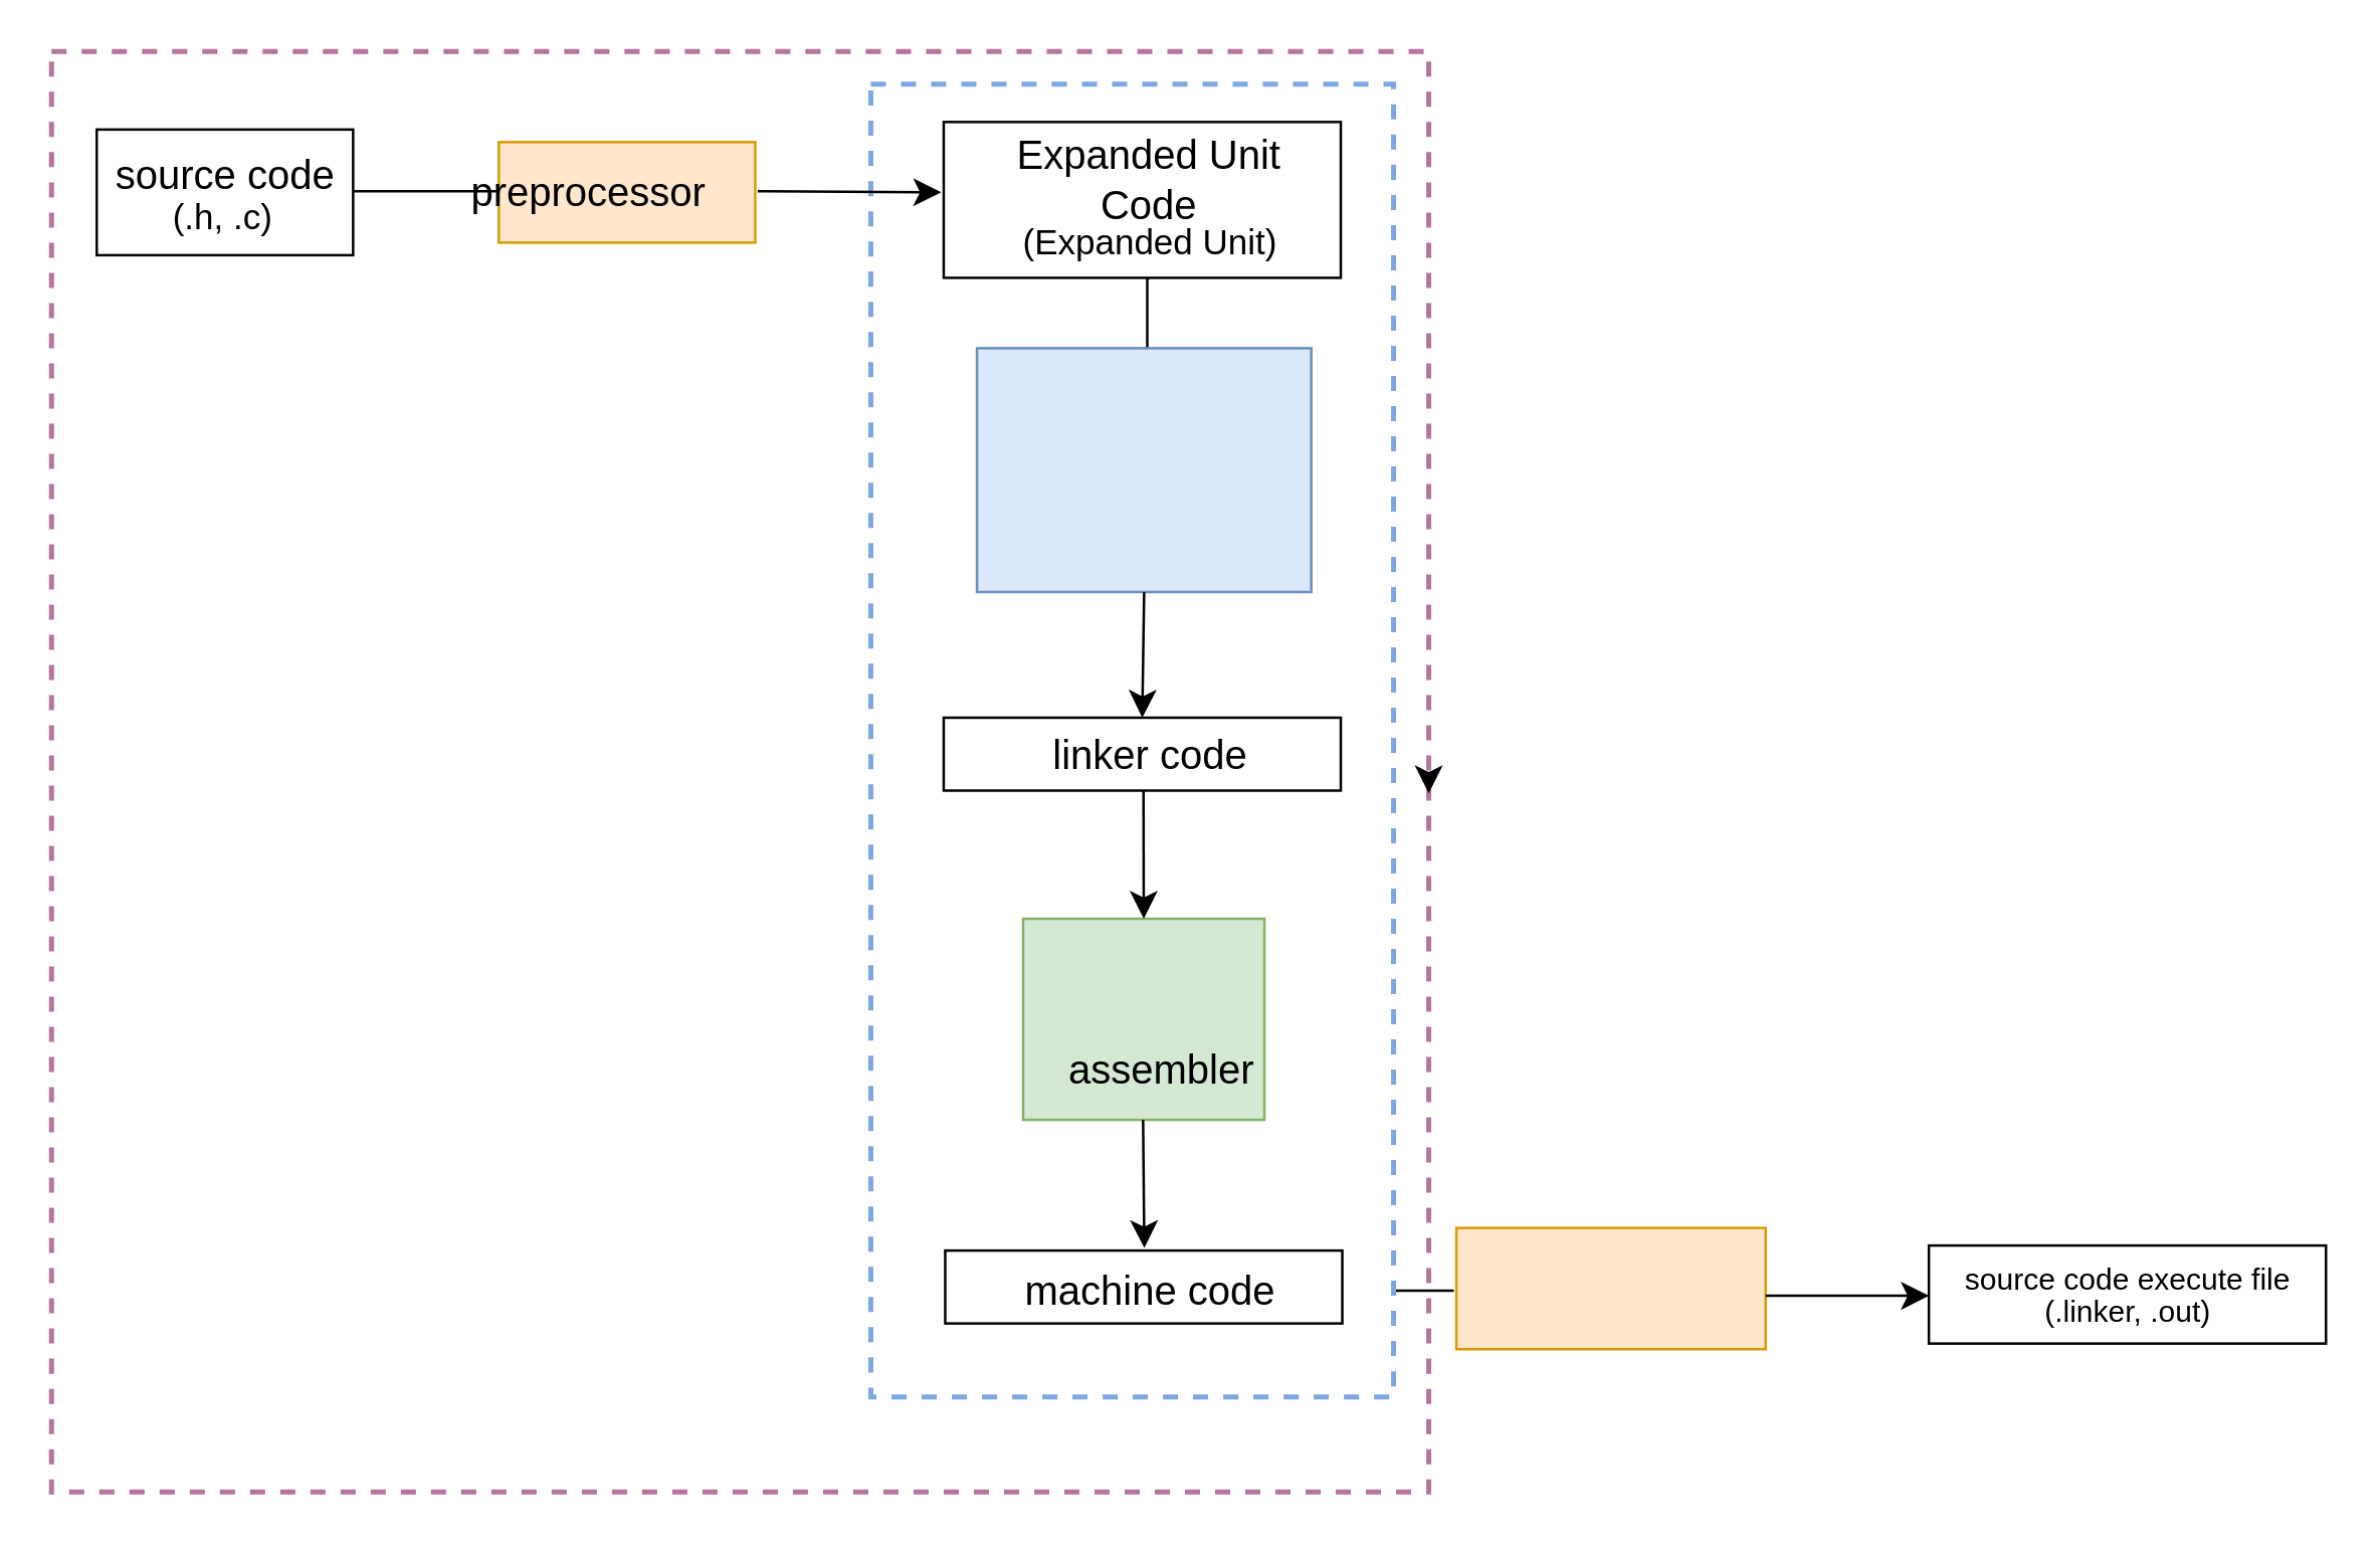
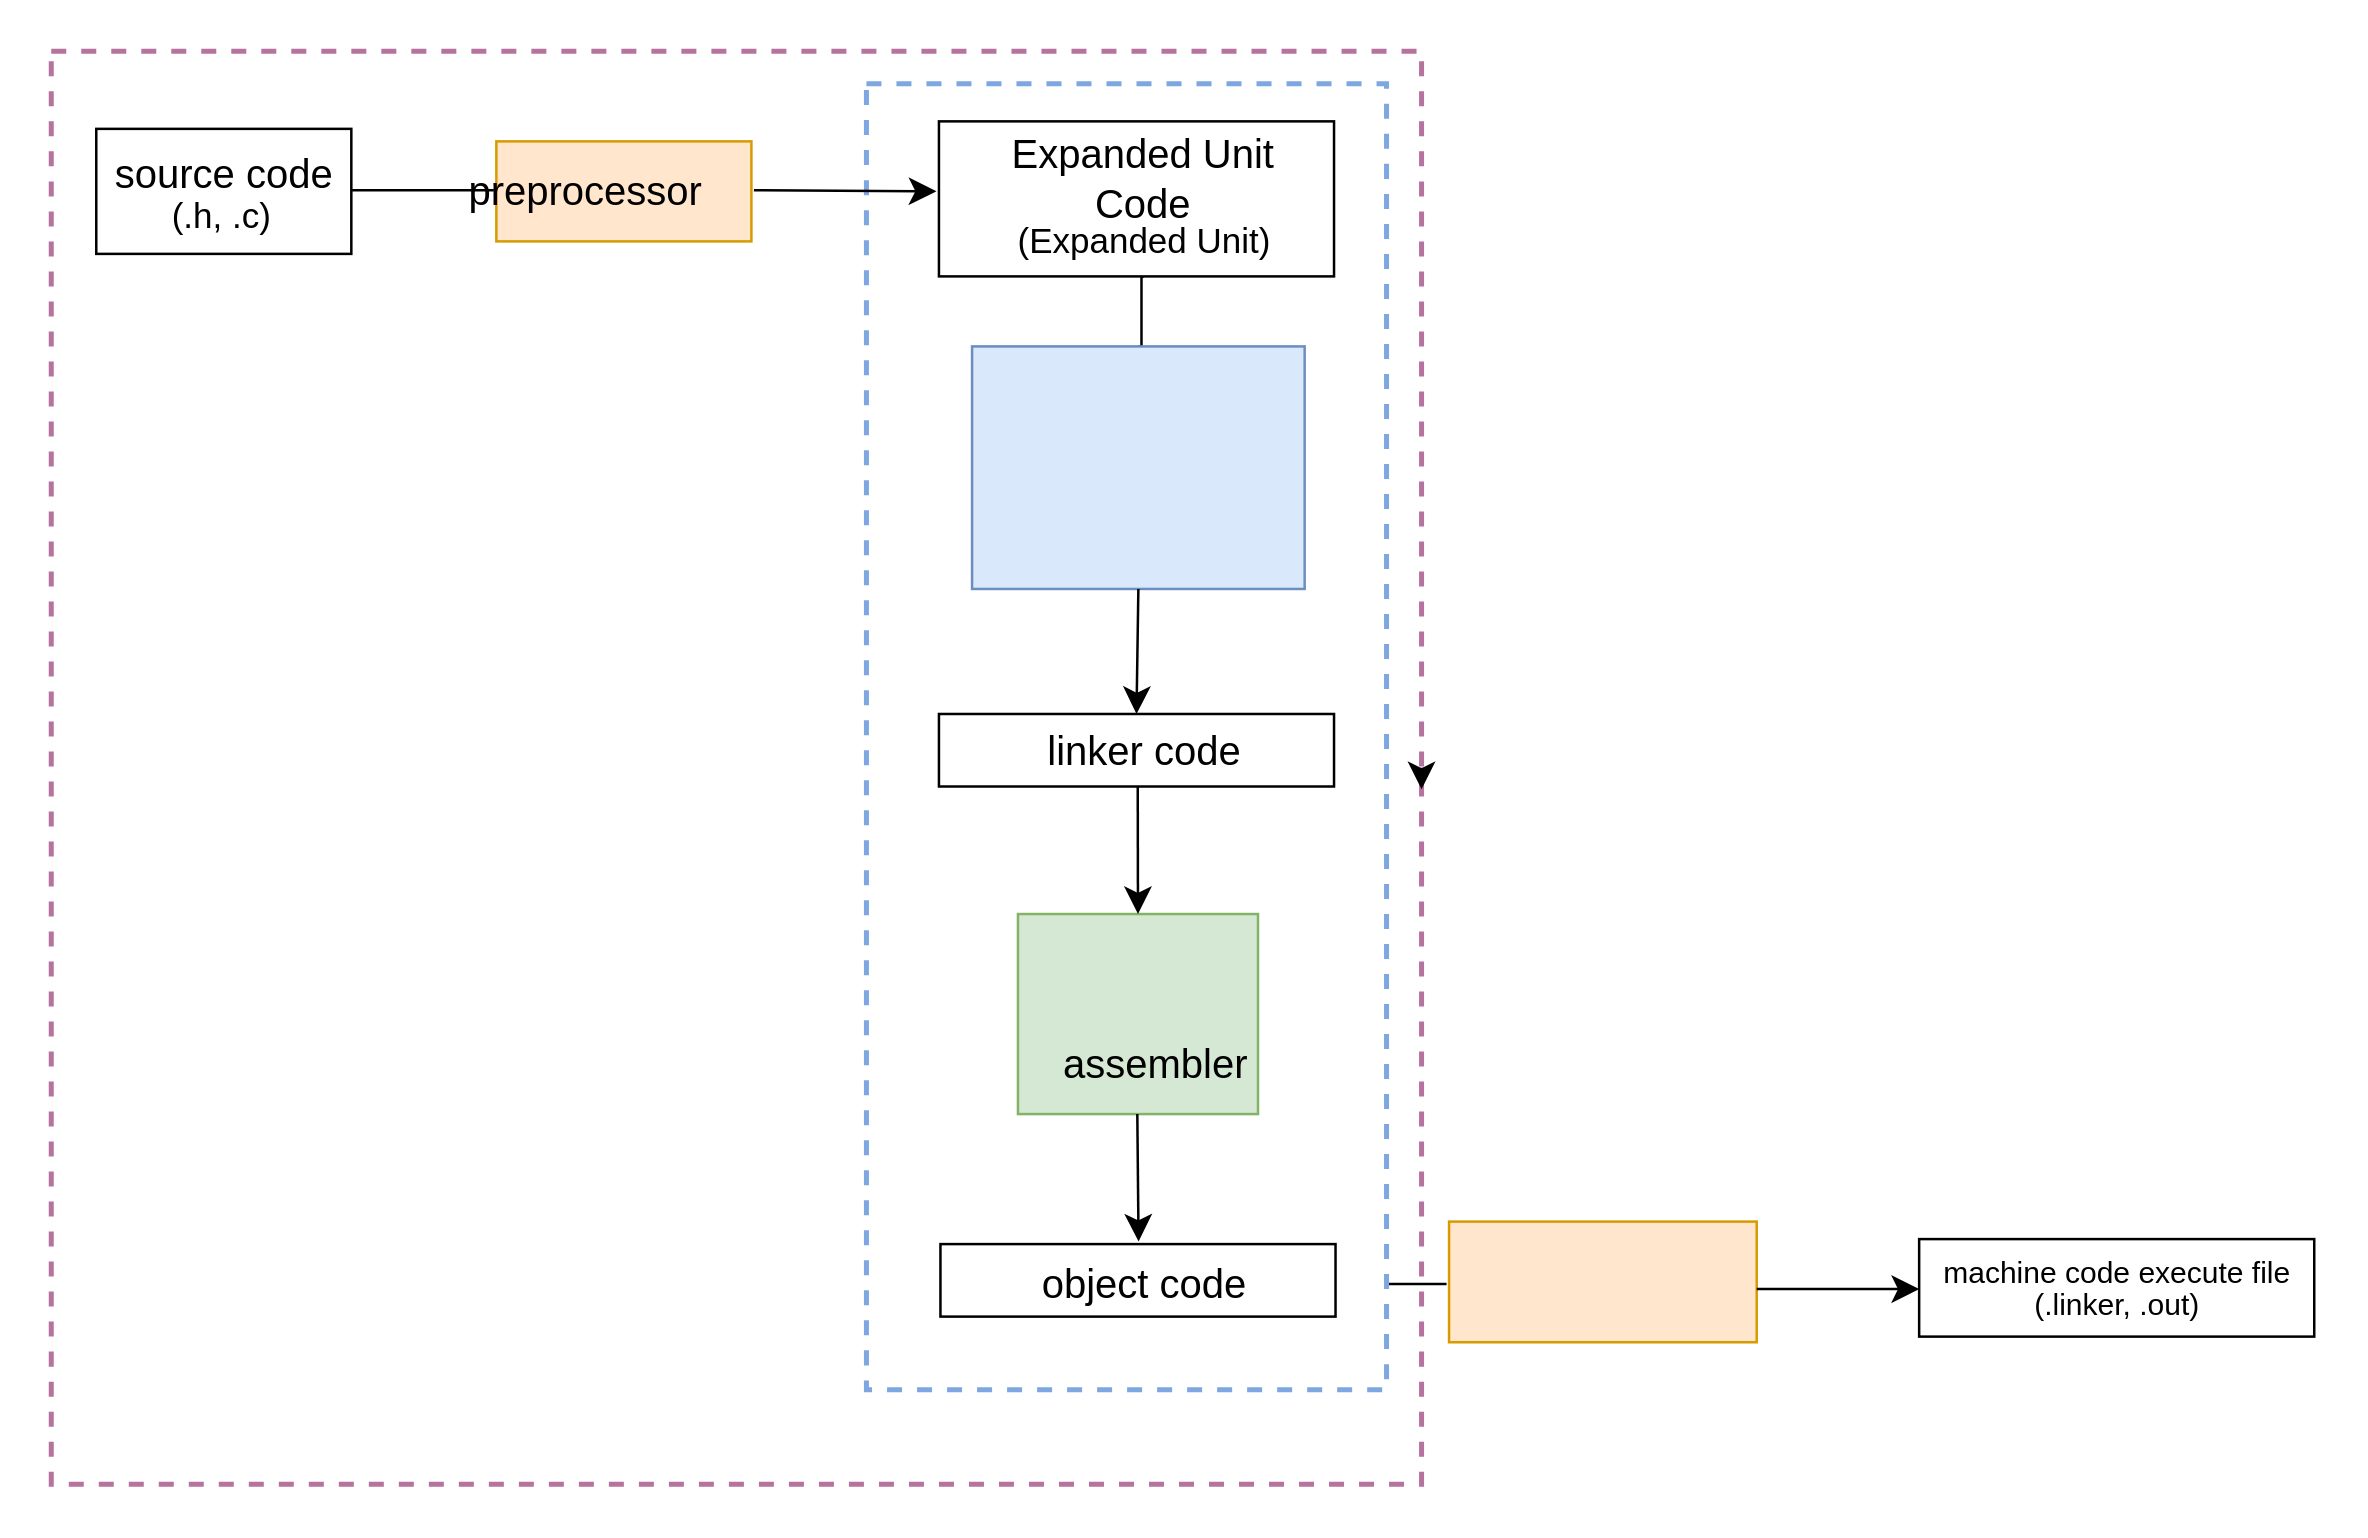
  <mxCell id="0" />
  <mxCell id="1" parent="0" />
  <mxCell id="2" value="" style="rounded=0;whiteSpace=wrap;html=1;dashed=1;strokeColor=#B5739D;strokeWidth=2;" vertex="1" parent="1"><mxGeometry x="20" y="20" width="548" height="573" as="geometry" /></mxCell>
  <mxCell id="3" value="" style="rounded=0;whiteSpace=wrap;html=1;fillColor=#ffe6cc;strokeColor=#d79b00;" vertex="1" parent="1"><mxGeometry x="579" y="488" width="123.04" height="48.25" as="geometry" /></mxCell>
  <mxCell id="4" value="" style="endArrow=none;html=1;rounded=0;fontSize=12;startSize=8;endSize=8;edgeStyle=elbowEdgeStyle;entryX=0.5;entryY=0;entryDx=0;entryDy=0;" edge="1" parent="1"><mxGeometry width="50" height="50" relative="1" as="geometry"><mxPoint x="578" y="513" as="sourcePoint" /><mxPoint x="533" y="513" as="targetPoint" /></mxGeometry></mxCell>
  <mxCell id="5" value="" style="endArrow=classic;html=1;rounded=0;fontSize=12;startSize=8;endSize=8;curved=1;" edge="1" parent="1"><mxGeometry width="50" height="50" relative="1" as="geometry"><mxPoint x="702.04" y="515" as="sourcePoint" /><mxPoint x="767" y="515" as="targetPoint" /></mxGeometry></mxCell>
  <mxCell id="6" value="" style="rounded=0;whiteSpace=wrap;html=1;" vertex="1" parent="1"><mxGeometry x="767" y="495" width="158" height="39" as="geometry" /></mxCell>
- <mxCell id="7" value="&lt;font style=&quot;font-size: 12px;&quot;&gt;source code execute file&lt;/font&gt;" style="text;html=1;align=center;verticalAlign=middle;whiteSpace=wrap;rounded=0;fontSize=16;" vertex="1" parent="1"><mxGeometry x="769.75" y="491" width="152.5" height="32" as="geometry" /></mxCell>
+ <mxCell id="7" value="&lt;font style=&quot;font-size: 12px;&quot;&gt;machine code execute file&lt;/font&gt;" style="text;html=1;align=center;verticalAlign=middle;whiteSpace=wrap;rounded=0;fontSize=16;" vertex="1" parent="1"><mxGeometry x="769.75" y="491" width="152.5" height="32" as="geometry" /></mxCell>
  <mxCell id="8" value="&lt;span style=&quot;font-size: 12px;&quot;&gt;(.linker, .out)&lt;/span&gt;" style="text;html=1;align=center;verticalAlign=middle;whiteSpace=wrap;rounded=0;fontSize=16;" vertex="1" parent="1"><mxGeometry x="769.75" y="504.25" width="152.5" height="32" as="geometry" /></mxCell>
  <mxCell id="9" value="" style="rounded=0;whiteSpace=wrap;html=1;dashed=1;strokeColor=#7EA6E0;strokeWidth=2;" vertex="1" parent="1"><mxGeometry x="346" y="33" width="208" height="522.25" as="geometry" /></mxCell>
  <mxCell id="10" value="" style="endArrow=none;html=1;rounded=0;fontSize=12;startSize=8;endSize=8;edgeStyle=elbowEdgeStyle;entryX=0.5;entryY=0;entryDx=0;entryDy=0;exitX=0.5;exitY=1;exitDx=0;exitDy=0;" edge="1" parent="1" source="20" target="21"><mxGeometry width="50" height="50" relative="1" as="geometry"><mxPoint x="456.5" y="110" as="sourcePoint" /><mxPoint x="456.5" y="210" as="targetPoint" /></mxGeometry></mxCell>
  <mxCell id="11" value="" style="rounded=0;whiteSpace=wrap;html=1;" vertex="1" parent="1"><mxGeometry x="38" y="51" width="102" height="50" as="geometry" /></mxCell>
  <mxCell id="12" value="" style="rounded=0;whiteSpace=wrap;html=1;fillColor=#ffe6cc;strokeColor=#d79b00;" vertex="1" parent="1"><mxGeometry x="198" y="56" width="102" height="40" as="geometry" /></mxCell>
  <mxCell id="13" value="source code" style="text;html=1;align=center;verticalAlign=middle;whiteSpace=wrap;rounded=0;fontSize=16;" vertex="1" parent="1"><mxGeometry x="40.5" y="54" width="97" height="30" as="geometry" /></mxCell>
  <mxCell id="14" value="&lt;font style=&quot;font-size: 14px;&quot;&gt;(.h, .c)&lt;/font&gt;" style="text;html=1;align=center;verticalAlign=middle;whiteSpace=wrap;rounded=0;fontSize=16;" vertex="1" parent="1"><mxGeometry x="39.5" y="70" width="97" height="30" as="geometry" /></mxCell>
  <mxCell id="15" value="" style="endArrow=none;html=1;rounded=0;fontSize=12;startSize=8;endSize=8;curved=1;" edge="1" parent="1"><mxGeometry width="50" height="50" relative="1" as="geometry"><mxPoint x="140" y="75.5" as="sourcePoint" /><mxPoint x="197" y="75.5" as="targetPoint" /></mxGeometry></mxCell>
  <mxCell id="16" value="preprocessor" style="text;html=1;align=center;verticalAlign=middle;whiteSpace=wrap;rounded=0;fontSize=16;" vertex="1" parent="1"><mxGeometry x="204" y="61" width="60" height="30" as="geometry" /></mxCell>
  <mxCell id="17" value="" style="endArrow=classic;html=1;rounded=0;fontSize=12;startSize=8;endSize=8;curved=1;" edge="1" parent="1"><mxGeometry width="50" height="50" relative="1" as="geometry"><mxPoint x="301" y="75.5" as="sourcePoint" /><mxPoint x="374" y="76" as="targetPoint" /></mxGeometry></mxCell>
  <mxCell id="18" value="" style="rounded=0;whiteSpace=wrap;html=1;" vertex="1" parent="1"><mxGeometry x="375" y="48" width="158" height="62" as="geometry" /></mxCell>
  <mxCell id="19" value="Expanded Unit Code" style="text;html=1;align=center;verticalAlign=middle;whiteSpace=wrap;rounded=0;fontSize=16;" vertex="1" parent="1"><mxGeometry x="386" y="56" width="142" height="30" as="geometry" /></mxCell>
  <mxCell id="20" value="&lt;font style=&quot;font-size: 14px;&quot;&gt;(Expanded Unit)&lt;/font&gt;" style="text;html=1;align=center;verticalAlign=middle;whiteSpace=wrap;rounded=0;fontSize=16;" vertex="1" parent="1"><mxGeometry x="392.75" y="80" width="128.5" height="30" as="geometry" /></mxCell>
  <mxCell id="21" value="" style="rounded=0;whiteSpace=wrap;html=1;fillColor=#dae8fc;strokeColor=#6c8ebf;" vertex="1" parent="1"><mxGeometry x="388.25" y="138" width="133" height="97" as="geometry" /></mxCell>
  <mxCell id="22" value="" style="rounded=0;whiteSpace=wrap;html=1;" vertex="1" parent="1"><mxGeometry x="375" y="285" width="158" height="29" as="geometry" /></mxCell>
  <mxCell id="23" value="linker code" style="text;html=1;align=center;verticalAlign=middle;whiteSpace=wrap;rounded=0;fontSize=16;" vertex="1" parent="1"><mxGeometry x="389.5" y="287.5" width="135" height="24.5" as="geometry" /></mxCell>
  <mxCell id="24" value="" style="endArrow=classic;html=1;rounded=0;fontSize=12;startSize=8;endSize=8;curved=1;exitX=0.5;exitY=1;exitDx=0;exitDy=0;" edge="1" parent="1" source="21"><mxGeometry width="50" height="50" relative="1" as="geometry"><mxPoint x="455" y="235" as="sourcePoint" /><mxPoint x="454" y="285" as="targetPoint" /></mxGeometry></mxCell>
  <mxCell id="25" value="" style="rounded=0;whiteSpace=wrap;html=1;fillColor=#d5e8d4;strokeColor=#82b366;" vertex="1" parent="1"><mxGeometry x="406.6" y="365" width="96" height="80" as="geometry" /></mxCell>
  <mxCell id="26" value="assembler" style="text;html=1;align=center;verticalAlign=middle;whiteSpace=wrap;rounded=0;fontSize=16;" vertex="1" parent="1"><mxGeometry x="432" y="409.5" width="60" height="30" as="geometry" /></mxCell>
  <mxCell id="27" value="" style="endArrow=classic;html=1;rounded=0;fontSize=12;startSize=8;endSize=8;curved=1;entryX=0.5;entryY=0;entryDx=0;entryDy=0;" edge="1" parent="1" target="25"><mxGeometry width="50" height="50" relative="1" as="geometry"><mxPoint x="454.5" y="314" as="sourcePoint" /><mxPoint x="455" y="364" as="targetPoint" /></mxGeometry></mxCell>
  <mxCell id="28" value="" style="rounded=0;whiteSpace=wrap;html=1;" vertex="1" parent="1"><mxGeometry x="375.6" y="497" width="158" height="29" as="geometry" /></mxCell>
- <mxCell id="29" value="machine code" style="text;html=1;align=center;verticalAlign=middle;whiteSpace=wrap;rounded=0;fontSize=16;" vertex="1" parent="1"><mxGeometry x="390.1" y="500.5" width="135" height="24.5" as="geometry" /></mxCell>
+ <mxCell id="29" value="object code" style="text;html=1;align=center;verticalAlign=middle;whiteSpace=wrap;rounded=0;fontSize=16;" vertex="1" parent="1"><mxGeometry x="390.1" y="500.5" width="135" height="24.5" as="geometry" /></mxCell>
  <mxCell id="30" value="" style="endArrow=classic;html=1;rounded=0;fontSize=12;startSize=8;endSize=8;curved=1;entryX=0.5;entryY=0;entryDx=0;entryDy=0;" edge="1" parent="1"><mxGeometry width="50" height="50" relative="1" as="geometry"><mxPoint x="454.33" y="445" as="sourcePoint" /><mxPoint x="454.83" y="496" as="targetPoint" /></mxGeometry></mxCell>
  <mxCell id="31" style="edgeStyle=none;curved=1;rounded=0;orthogonalLoop=1;jettySize=auto;html=1;exitX=1;exitY=0.5;exitDx=0;exitDy=0;entryX=1;entryY=0.515;entryDx=0;entryDy=0;entryPerimeter=0;fontSize=12;startSize=8;endSize=8;" edge="1" parent="1" source="2" target="2"><mxGeometry relative="1" as="geometry" /></mxCell>
